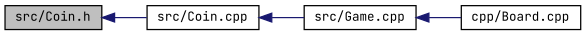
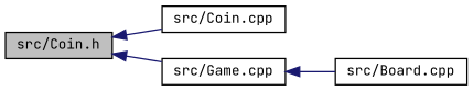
  digraph {
    fontname="JetBrains Mono"
    rankdir=LR
    node [color=black fillcolor=white fontname="JetBrains Mono" fontsize=10 shape=record style=filled]
    edge [color=midnightblue dir=back fontname="JetBrains Mono" fontsize=10 labelfontname=Helvetica labelfontsize=10 style=solid]
    n1 [fillcolor=grey75 fontcolor=black height=0.2 label="src/Coin.h" width=0.4]
    n2 [height=0.2 label="src/Coin.cpp" width=0.4]
    n3 [height=0.2 label="src/Game.cpp" width=0.4]
-   n4 [height=0.2 label="cpp/Board.cpp" width=0.4]
+   n4 [height=0.2 label="src/Board.cpp" width=0.4]
    n1 -> n2
-   n2 -> n3
+   n1 -> n3
    n3 -> n4
  }
